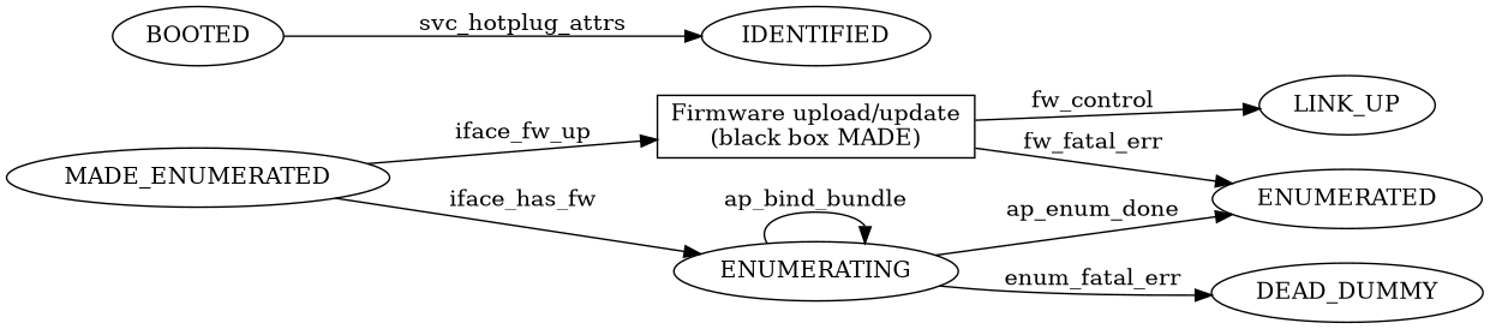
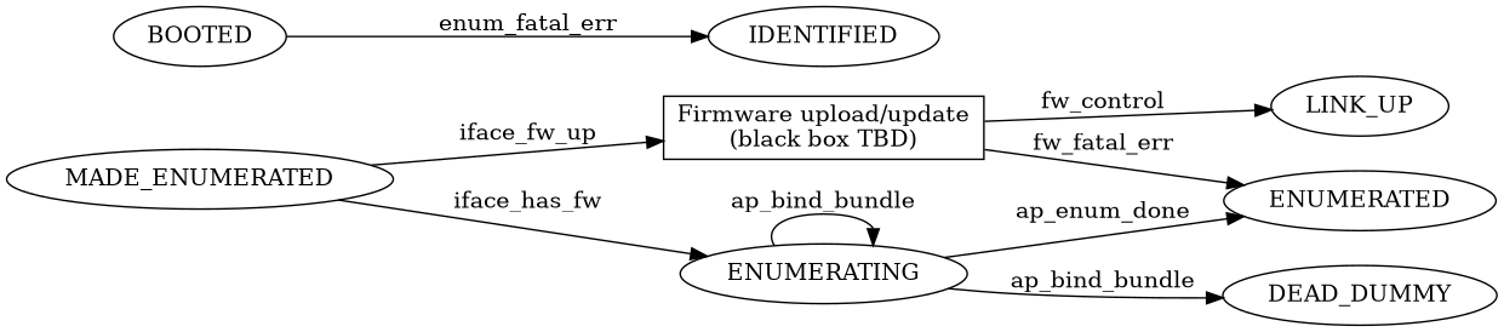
  digraph {
    rankdir=LR
-   n1 [label="Firmware upload/update\n(black box MADE)" shape=box]
+   n1 [label="Firmware upload/update\n(black box TBD)" shape=box]
    LINK_UP
    ENUMERATED
    BOOTED
    IDENTIFIED
    n6 [label=MADE_ENUMERATED]
    ENUMERATING
    DEAD_DUMMY
    n1 -> LINK_UP [label=fw_control]
    n1 -> ENUMERATED [label=fw_fatal_err]
-   BOOTED -> IDENTIFIED [label=svc_hotplug_attrs]
+   BOOTED -> IDENTIFIED [label=enum_fatal_err]
    n6 -> n1 [label=iface_fw_up]
    n6 -> ENUMERATING [label=iface_has_fw]
    ENUMERATING -> ENUMERATED [label=ap_enum_done]
    ENUMERATING -> ENUMERATING [label=ap_bind_bundle]
-   ENUMERATING -> DEAD_DUMMY [label=enum_fatal_err]
+   ENUMERATING -> DEAD_DUMMY [label=ap_bind_bundle]
  }
